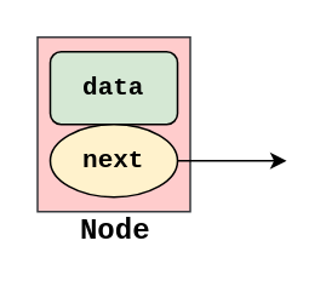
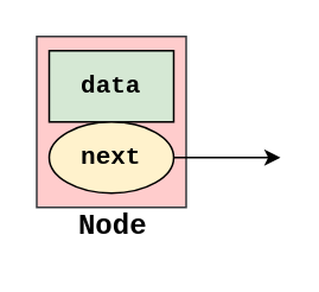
  <mxCell id="0" />
  <mxCell id="1" parent="0" />
  <mxCell id="2" value="" style="group" parent="1" vertex="1" connectable="0"><mxGeometry x="20" y="20" width="137" height="122" as="geometry" /></mxCell>
  <mxCell id="3" value="" style="rounded=0;whiteSpace=wrap;html=1;fillColor=#ffcccc;strokeColor=#36393D;" parent="2" vertex="1"><mxGeometry width="84" height="96" as="geometry" /></mxCell>
- <mxCell id="4" value="&lt;font style=&quot;font-size: 14px;&quot; face=&quot;Courier New&quot;&gt;&lt;b&gt;data&lt;/b&gt;&lt;/font&gt;" style="whiteSpace=wrap;html=1;fillColor=#d5e8d4;strokeColor=#000000;rounded=1;" parent="2" vertex="1"><mxGeometry x="7" y="8" width="70" height="40" as="geometry" /></mxCell>
+ <mxCell id="4" value="&lt;font style=&quot;font-size: 14px;&quot; face=&quot;Courier New&quot;&gt;&lt;b&gt;data&lt;/b&gt;&lt;/font&gt;" style="rounded=0;whiteSpace=wrap;html=1;fillColor=#d5e8d4;strokeColor=#000000;" parent="2" vertex="1"><mxGeometry x="7" y="8" width="70" height="40" as="geometry" /></mxCell>
  <mxCell id="5" value="&lt;font style=&quot;font-size: 14px;&quot; face=&quot;Courier New&quot;&gt;&lt;b&gt;next&lt;/b&gt;&lt;/font&gt;" style="ellipse;whiteSpace=wrap;html=1;fillColor=#fff2cc;strokeColor=#000000;" parent="2" vertex="1"><mxGeometry x="7" y="48" width="70" height="40" as="geometry" /></mxCell>
  <mxCell id="6" value="&lt;font size=&quot;1&quot; face=&quot;Courier New&quot;&gt;&lt;b style=&quot;font-size: 16px;&quot;&gt;Node&lt;/b&gt;&lt;/font&gt;" style="text;html=1;align=center;verticalAlign=middle;whiteSpace=wrap;rounded=0;" parent="2" vertex="1"><mxGeometry x="13" y="92" width="60" height="30" as="geometry" /></mxCell>
  <mxCell id="7" value="" style="endArrow=classic;html=1;rounded=0;exitX=1;exitY=0.5;exitDx=0;exitDy=0;" parent="2" source="5" edge="1"><mxGeometry width="50" height="50" relative="1" as="geometry"><mxPoint x="187" y="188" as="sourcePoint" /><mxPoint x="137" y="68" as="targetPoint" /></mxGeometry></mxCell>
